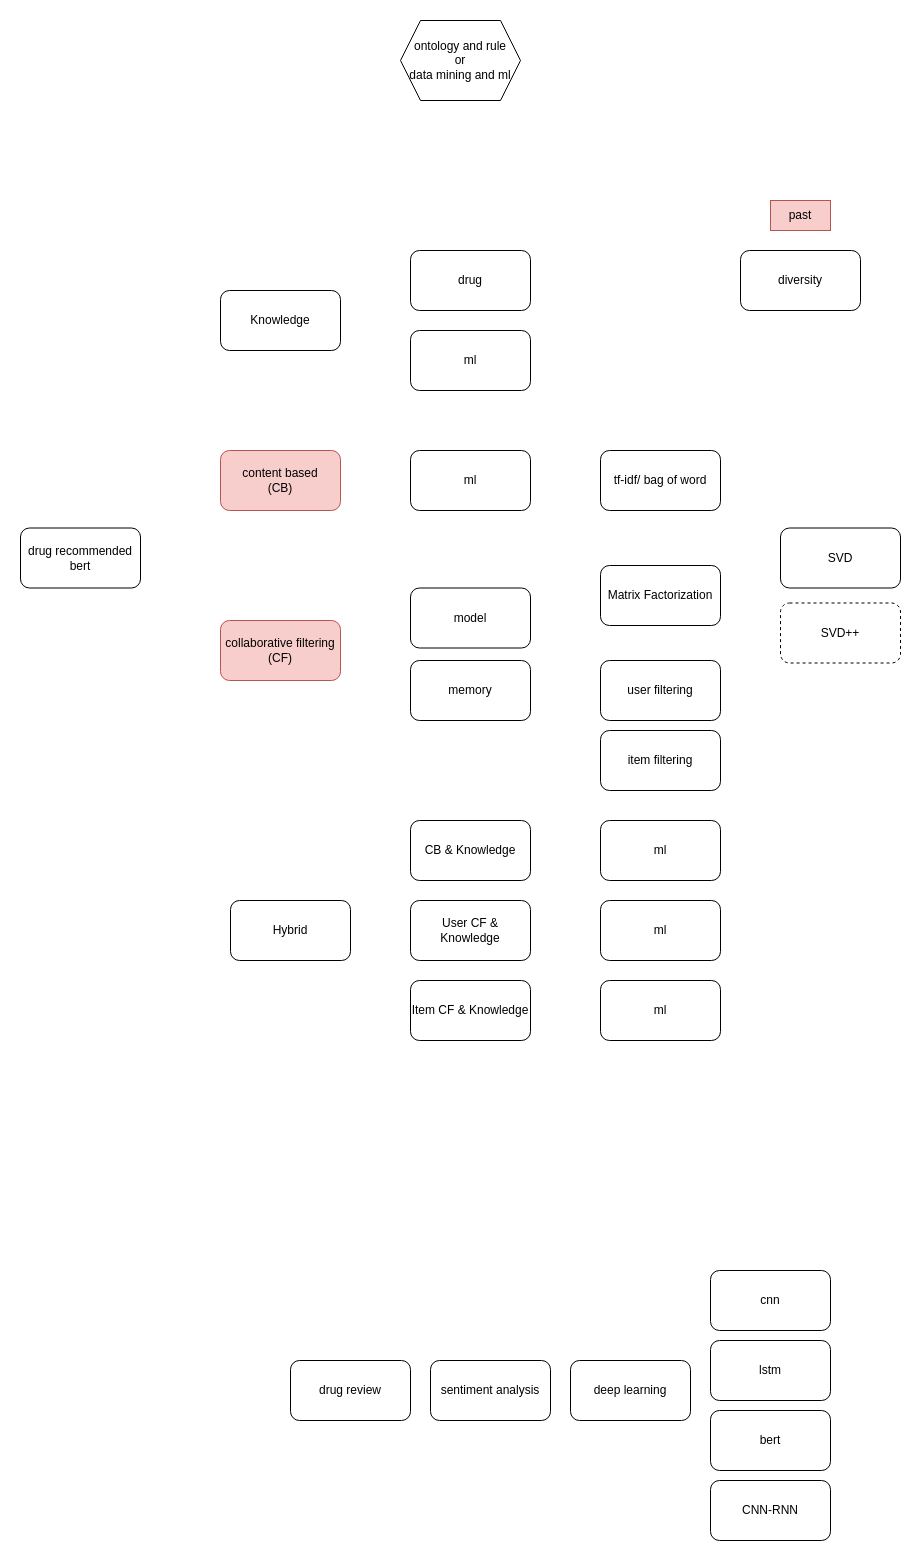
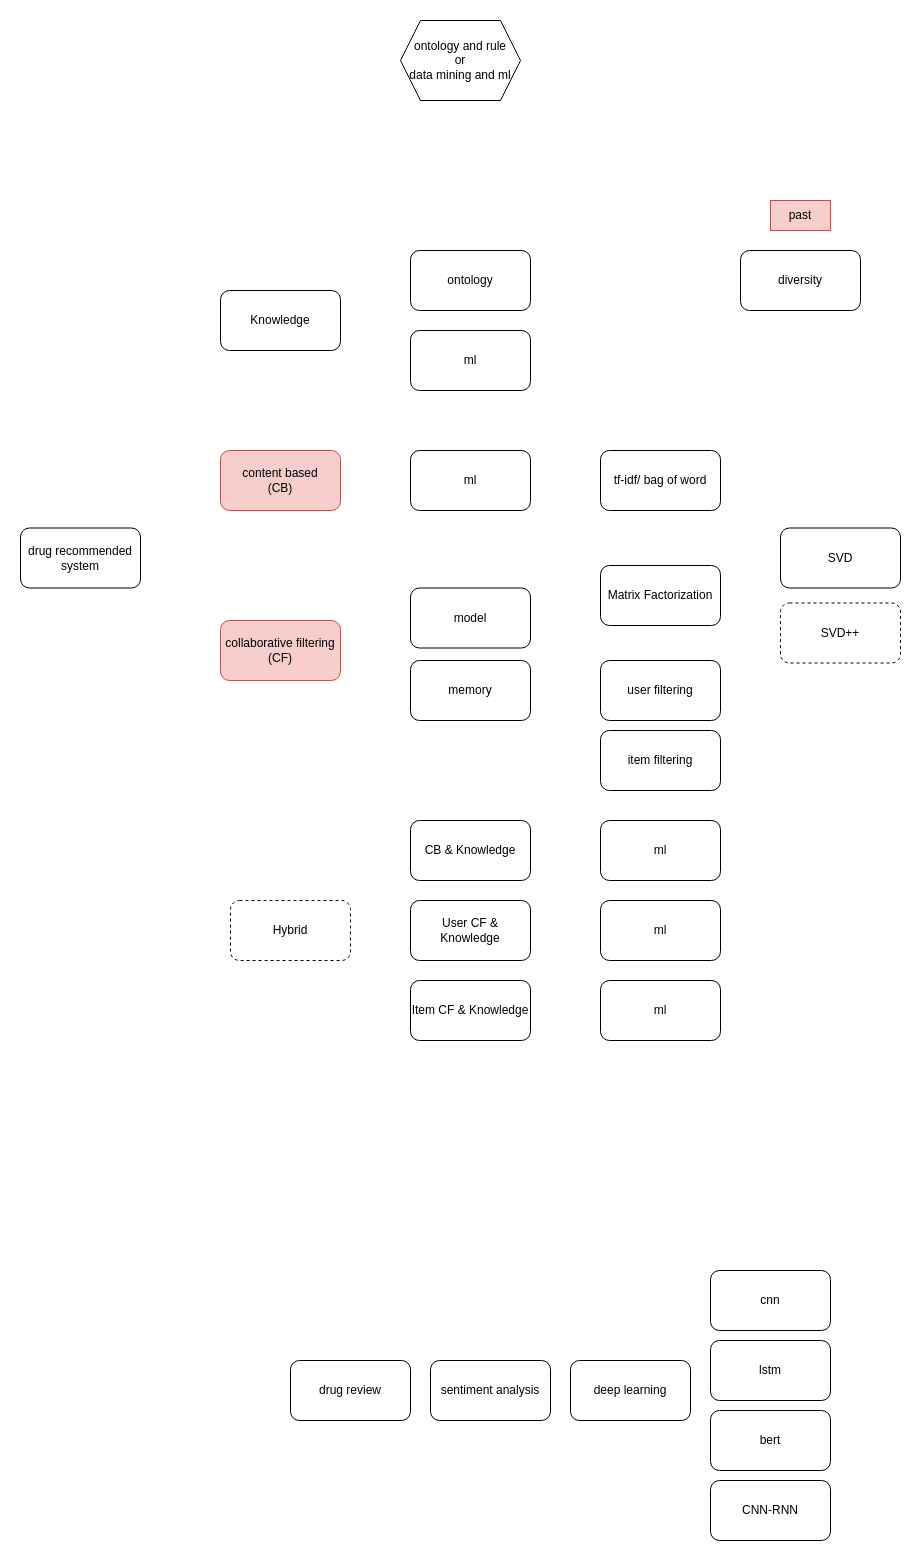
  <mxCell id="0" />
  <mxCell id="1" parent="0" />
- <mxCell id="2" value="drug recommended bert" style="rounded=1;whiteSpace=wrap;html=1;" vertex="1" parent="1"><mxGeometry x="20" y="527.5" width="120" height="60" as="geometry" /></mxCell>
+ <mxCell id="2" value="drug recommended system" style="rounded=1;whiteSpace=wrap;html=1;" vertex="1" parent="1"><mxGeometry x="20" y="527.5" width="120" height="60" as="geometry" /></mxCell>
  <mxCell id="3" value="Knowledge" style="rounded=1;whiteSpace=wrap;html=1;" vertex="1" parent="1"><mxGeometry x="220" y="290" width="120" height="60" as="geometry" /></mxCell>
  <mxCell id="4" value="&lt;div&gt;content based&lt;/div&gt;&lt;div&gt;(CB)&lt;br&gt;&lt;/div&gt;" style="rounded=1;whiteSpace=wrap;html=1;fillColor=#f8cecc;strokeColor=#b85450;" vertex="1" parent="1"><mxGeometry x="220" y="450" width="120" height="60" as="geometry" /></mxCell>
  <mxCell id="5" value="collaborative filtering (CF)" style="rounded=1;whiteSpace=wrap;html=1;fillColor=#f8cecc;strokeColor=#b85450;" vertex="1" parent="1"><mxGeometry x="220" y="620" width="120" height="60" as="geometry" /></mxCell>
- <mxCell id="6" value="Hybrid" style="rounded=1;whiteSpace=wrap;html=1;" vertex="1" parent="1"><mxGeometry x="230" y="900" width="120" height="60" as="geometry" /></mxCell>
- <mxCell id="7" value="drug" style="rounded=1;whiteSpace=wrap;html=1;" vertex="1" parent="1"><mxGeometry x="410" y="250" width="120" height="60" as="geometry" /></mxCell>
+ <mxCell id="6" value="Hybrid" style="rounded=1;whiteSpace=wrap;html=1;dashed=1;" vertex="1" parent="1"><mxGeometry x="230" y="900" width="120" height="60" as="geometry" /></mxCell>
+ <mxCell id="7" value="ontology" style="rounded=1;whiteSpace=wrap;html=1;" vertex="1" parent="1"><mxGeometry x="410" y="250" width="120" height="60" as="geometry" /></mxCell>
  <mxCell id="8" value="ml" style="rounded=1;whiteSpace=wrap;html=1;" vertex="1" parent="1"><mxGeometry x="410" y="330" width="120" height="60" as="geometry" /></mxCell>
  <mxCell id="9" value="ml" style="rounded=1;whiteSpace=wrap;html=1;" vertex="1" parent="1"><mxGeometry x="410" y="450" width="120" height="60" as="geometry" /></mxCell>
  <mxCell id="10" value="model" style="rounded=1;whiteSpace=wrap;html=1;" vertex="1" parent="1"><mxGeometry x="410" y="587.5" width="120" height="60" as="geometry" /></mxCell>
  <mxCell id="11" value="memory" style="rounded=1;whiteSpace=wrap;html=1;" vertex="1" parent="1"><mxGeometry x="410" y="660" width="120" height="60" as="geometry" /></mxCell>
  <mxCell id="12" value="CB &amp;amp; Knowledge" style="rounded=1;whiteSpace=wrap;html=1;" vertex="1" parent="1"><mxGeometry x="410" y="820" width="120" height="60" as="geometry" /></mxCell>
  <mxCell id="13" value="User CF &amp;amp; Knowledge" style="rounded=1;whiteSpace=wrap;html=1;" vertex="1" parent="1"><mxGeometry x="410" y="900" width="120" height="60" as="geometry" /></mxCell>
  <mxCell id="14" value="Item CF &amp;amp; Knowledge" style="rounded=1;whiteSpace=wrap;html=1;" vertex="1" parent="1"><mxGeometry x="410" y="980" width="120" height="60" as="geometry" /></mxCell>
  <mxCell id="15" value="Matrix Factorization" style="rounded=1;whiteSpace=wrap;html=1;" vertex="1" parent="1"><mxGeometry x="600" y="565" width="120" height="60" as="geometry" /></mxCell>
  <mxCell id="16" value="SVD" style="rounded=1;whiteSpace=wrap;html=1;" vertex="1" parent="1"><mxGeometry x="780" y="527.5" width="120" height="60" as="geometry" /></mxCell>
  <mxCell id="17" value="SVD++" style="rounded=1;whiteSpace=wrap;html=1;dashed=1;" vertex="1" parent="1"><mxGeometry x="780" y="602.5" width="120" height="60" as="geometry" /></mxCell>
  <mxCell id="18" value="user filtering" style="rounded=1;whiteSpace=wrap;html=1;" vertex="1" parent="1"><mxGeometry x="600" y="660" width="120" height="60" as="geometry" /></mxCell>
  <mxCell id="19" value="item filtering" style="rounded=1;whiteSpace=wrap;html=1;" vertex="1" parent="1"><mxGeometry x="600" y="730" width="120" height="60" as="geometry" /></mxCell>
  <mxCell id="20" value="ml" style="rounded=1;whiteSpace=wrap;html=1;" vertex="1" parent="1"><mxGeometry x="600" y="820" width="120" height="60" as="geometry" /></mxCell>
  <mxCell id="21" value="ml" style="rounded=1;whiteSpace=wrap;html=1;" vertex="1" parent="1"><mxGeometry x="600" y="980" width="120" height="60" as="geometry" /></mxCell>
  <mxCell id="22" value="ml" style="rounded=1;whiteSpace=wrap;html=1;" vertex="1" parent="1"><mxGeometry x="600" y="900" width="120" height="60" as="geometry" /></mxCell>
  <mxCell id="23" value="past" style="rounded=0;whiteSpace=wrap;html=1;fillColor=#f8cecc;strokeColor=#b85450;" vertex="1" parent="1"><mxGeometry x="770" y="200" width="60" height="30" as="geometry" /></mxCell>
  <mxCell id="24" value="diversity" style="rounded=1;whiteSpace=wrap;html=1;" vertex="1" parent="1"><mxGeometry x="740" y="250" width="120" height="60" as="geometry" /></mxCell>
  <mxCell id="25" value="tf-idf/ bag of word" style="rounded=1;whiteSpace=wrap;html=1;" vertex="1" parent="1"><mxGeometry x="600" y="450" width="120" height="60" as="geometry" /></mxCell>
  <mxCell id="26" value="sentiment analysis" style="rounded=1;whiteSpace=wrap;html=1;" vertex="1" parent="1"><mxGeometry x="430" y="1360" width="120" height="60" as="geometry" /></mxCell>
  <mxCell id="27" value="deep learning" style="rounded=1;whiteSpace=wrap;html=1;" vertex="1" parent="1"><mxGeometry x="570" y="1360" width="120" height="60" as="geometry" /></mxCell>
  <mxCell id="28" value="CNN-RNN" style="rounded=1;whiteSpace=wrap;html=1;" vertex="1" parent="1"><mxGeometry x="710" y="1480" width="120" height="60" as="geometry" /></mxCell>
  <mxCell id="29" value="bert" style="rounded=1;whiteSpace=wrap;html=1;" vertex="1" parent="1"><mxGeometry x="710" y="1410" width="120" height="60" as="geometry" /></mxCell>
  <mxCell id="30" value="lstm" style="rounded=1;whiteSpace=wrap;html=1;" vertex="1" parent="1"><mxGeometry x="710" y="1340" width="120" height="60" as="geometry" /></mxCell>
  <mxCell id="31" value="cnn" style="rounded=1;whiteSpace=wrap;html=1;" vertex="1" parent="1"><mxGeometry x="710" y="1270" width="120" height="60" as="geometry" /></mxCell>
  <mxCell id="32" value="drug review" style="rounded=1;whiteSpace=wrap;html=1;" vertex="1" parent="1"><mxGeometry x="290" y="1360" width="120" height="60" as="geometry" /></mxCell>
  <mxCell id="33" value="&lt;div&gt;ontology and rule&lt;br&gt;&lt;/div&gt;&lt;div&gt;or&lt;/div&gt;&lt;div&gt;data mining and ml&lt;br&gt;&lt;/div&gt;" style="shape=hexagon;perimeter=hexagonPerimeter2;whiteSpace=wrap;html=1;fixedSize=1;" vertex="1" parent="1"><mxGeometry x="400" y="20" width="120" height="80" as="geometry" /></mxCell>
